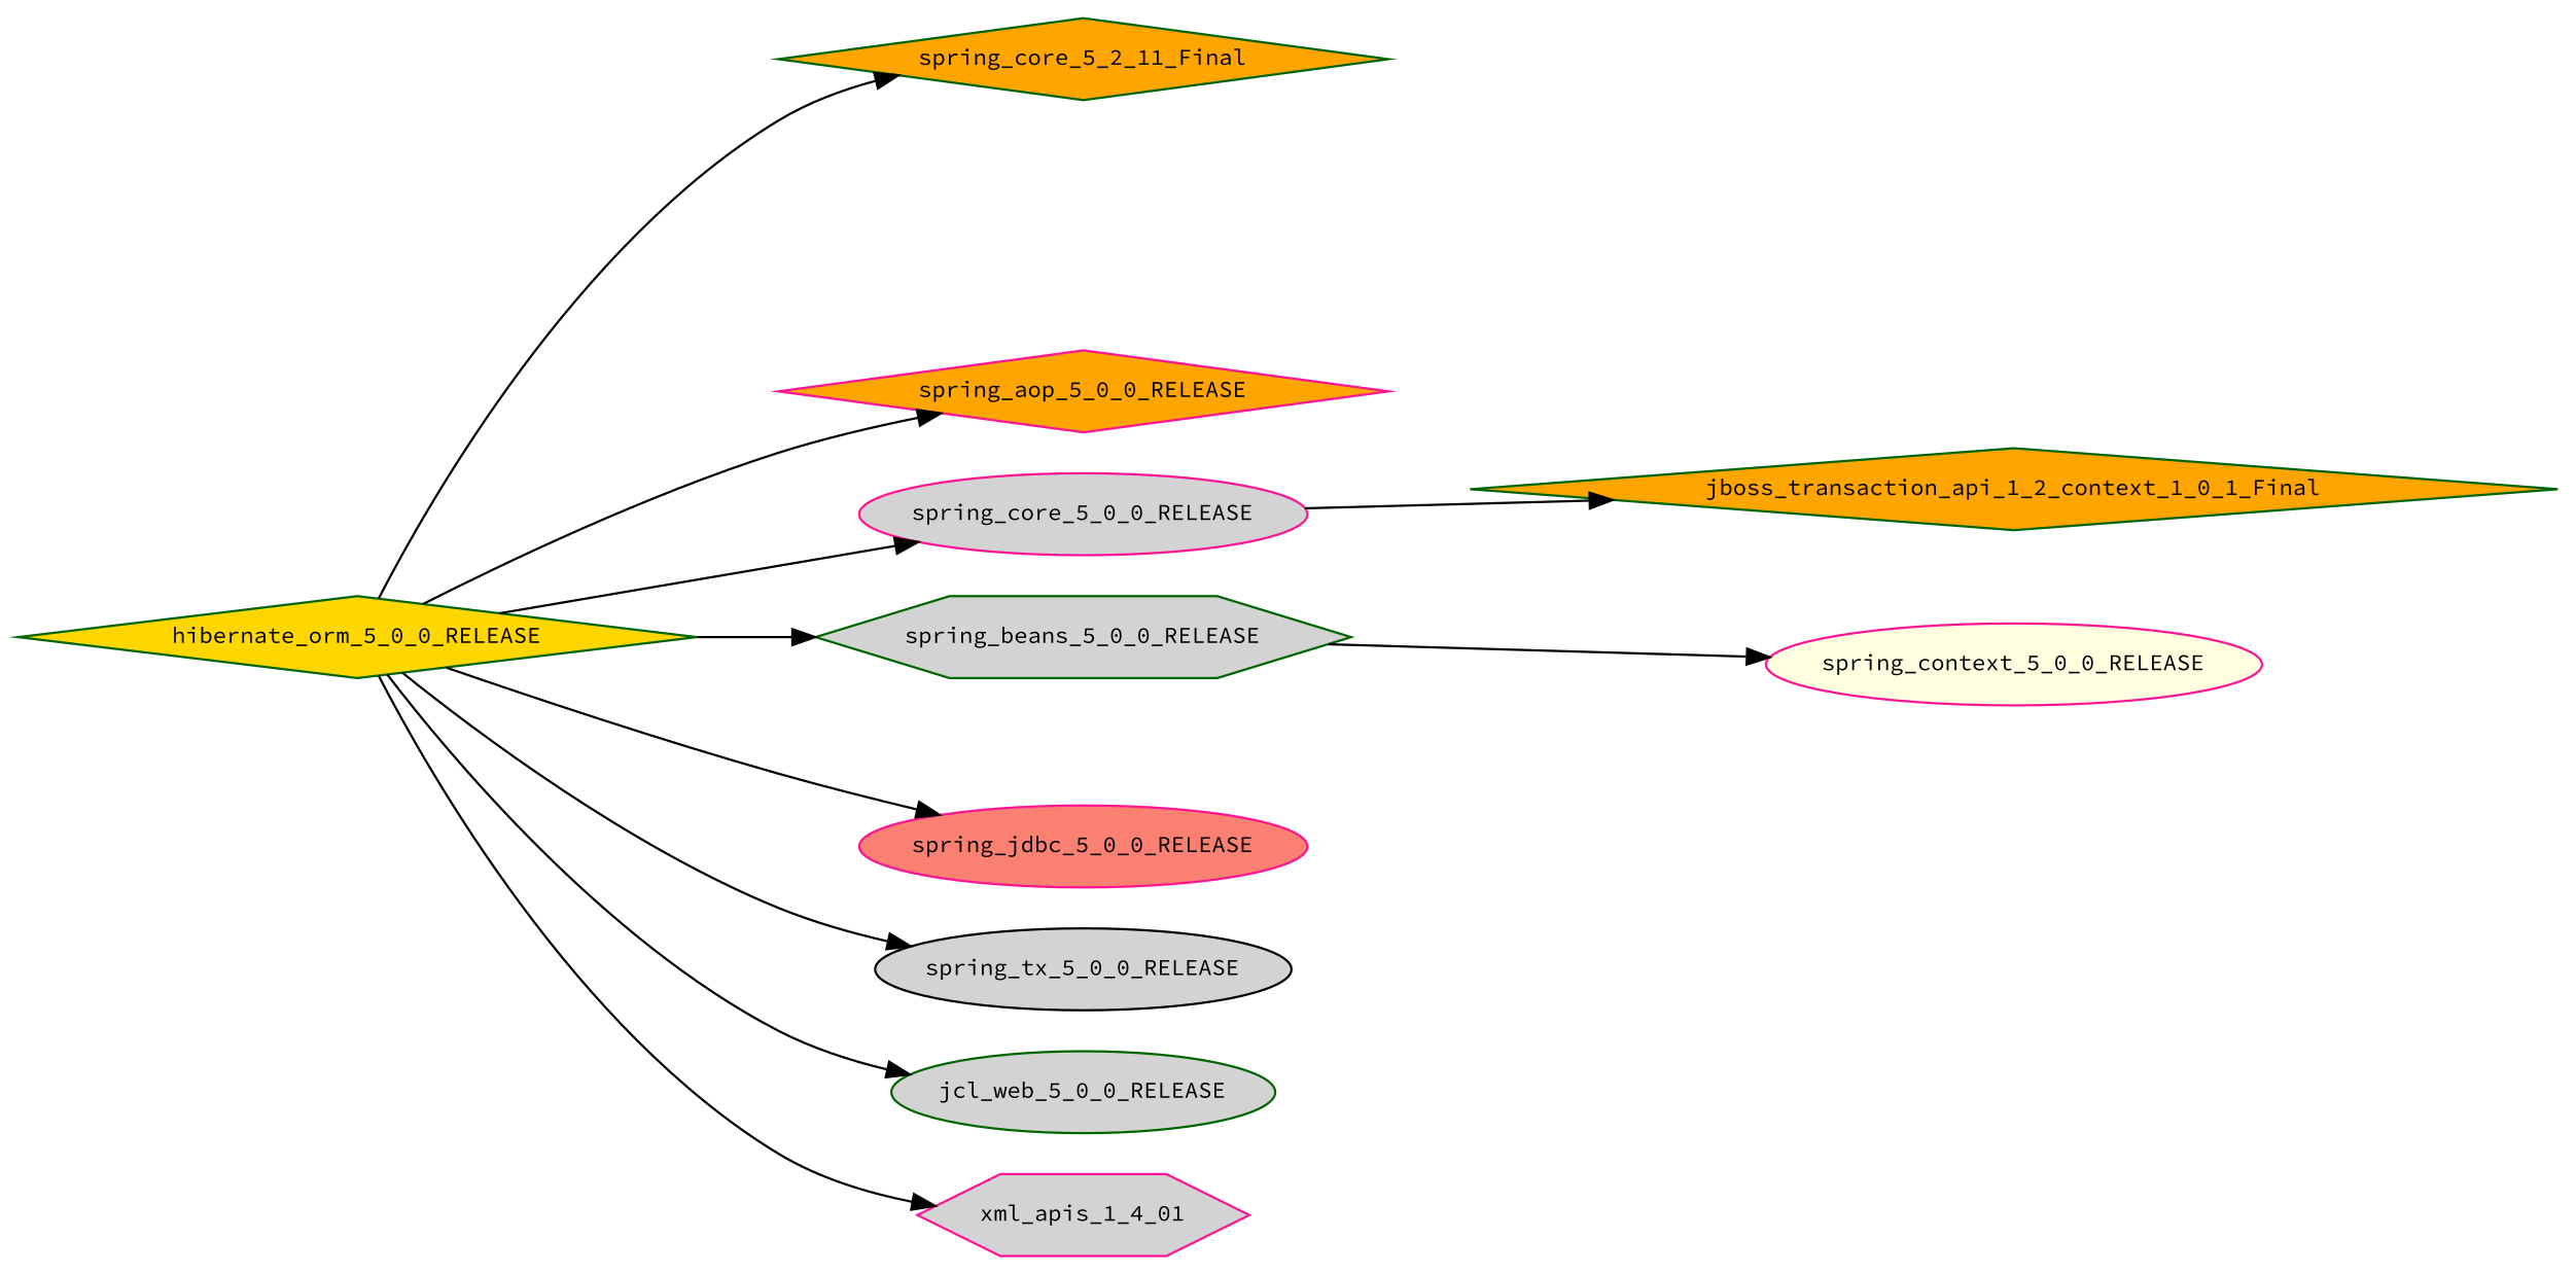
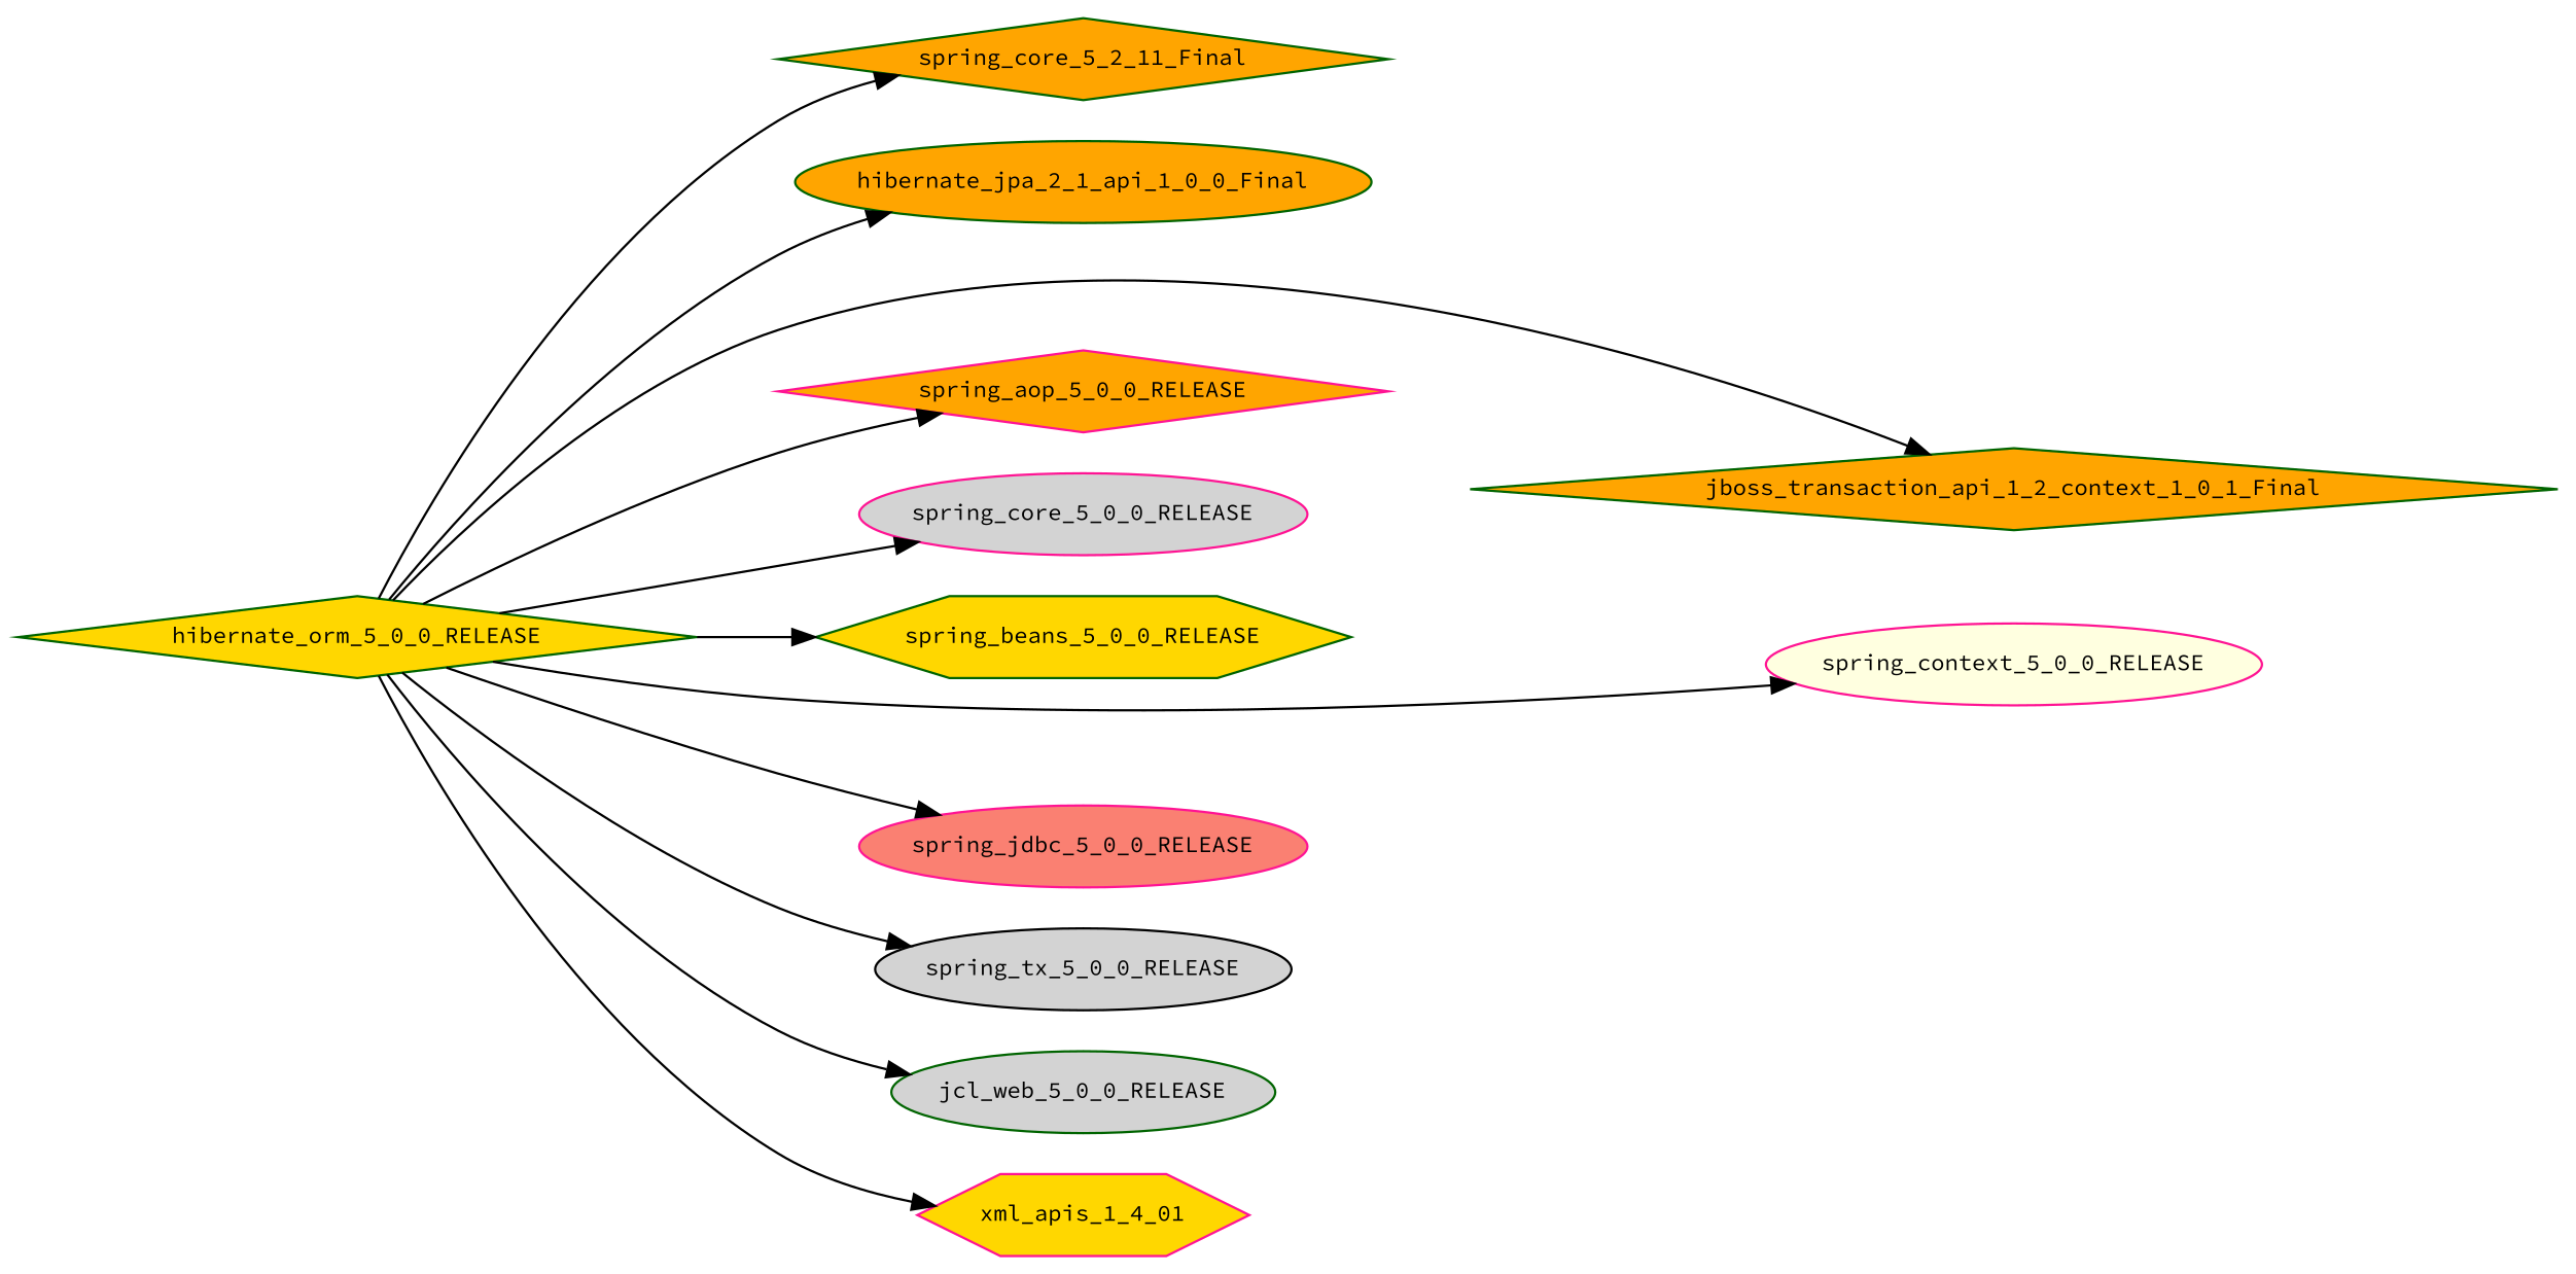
  digraph {
    fontname="Source Code Pro"
    rankdir=LR
    node [color=darkgreen fillcolor=orange fontname="Source Code Pro" fontsize=10.0 shape=ellipse style=filled]
    edge [fontname="Source Code Pro"]
    n1 [fillcolor=gold label=hibernate_orm_5_0_0_RELEASE shape=diamond]
    n2 [label=spring_core_5_2_11_Final shape=diamond]
+   hibernate_jpa_2_1_api_1_0_0_Final
    n4 [label=jboss_transaction_api_1_2_context_1_0_1_Final shape=diamond]
    spring_aop_5_0_0_RELEASE [color=deeppink shape=diamond]
-   spring_beans_5_0_0_RELEASE [fillcolor=lightgrey shape=hexagon]
+   spring_beans_5_0_0_RELEASE [fillcolor=gold shape=hexagon]
    spring_context_5_0_0_RELEASE [color=deeppink fillcolor=lightyellow]
    spring_core_5_0_0_RELEASE [color=deeppink fillcolor=lightgrey]
    spring_jdbc_5_0_0_RELEASE [color=deeppink fillcolor=salmon]
    spring_tx_5_0_0_RELEASE [color=black fillcolor=lightgrey]
    n11 [fillcolor=lightgrey label=jcl_web_5_0_0_RELEASE]
-   xml_apis_1_4_01 [color=deeppink fillcolor=lightgrey shape=hexagon]
+   xml_apis_1_4_01 [color=deeppink fillcolor=gold shape=hexagon]
    n1 -> n2
-   spring_core_5_0_0_RELEASE -> n4
+   n1 -> hibernate_jpa_2_1_api_1_0_0_Final
+   n1 -> n4
    n1 -> spring_aop_5_0_0_RELEASE
    n1 -> spring_beans_5_0_0_RELEASE
-   spring_beans_5_0_0_RELEASE -> spring_context_5_0_0_RELEASE
+   n1 -> spring_context_5_0_0_RELEASE
    n1 -> spring_core_5_0_0_RELEASE
    n1 -> spring_jdbc_5_0_0_RELEASE
    n1 -> spring_tx_5_0_0_RELEASE
    n1 -> n11
    n1 -> xml_apis_1_4_01
  }
